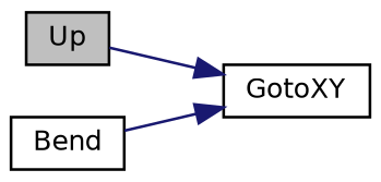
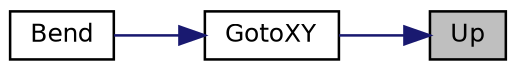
  digraph {
    rankdir=LR
    node [color=black fillcolor=white fontname=Helvetica fontsize=10 shape=record style=filled]
    edge [color=midnightblue fontname=Helvetica fontsize=10 labelfontname=Helvetica labelfontsize=10 style=solid]
    n1 [fillcolor=grey75 fontcolor=black height=0.2 label=Up width=0.4]
    n2 [height=0.2 label=GotoXY width=0.4]
    n3 [height=0.2 label=Bend width=0.4]
-   n1 -> n2
+   n2 -> n1
    n3 -> n2
  }
